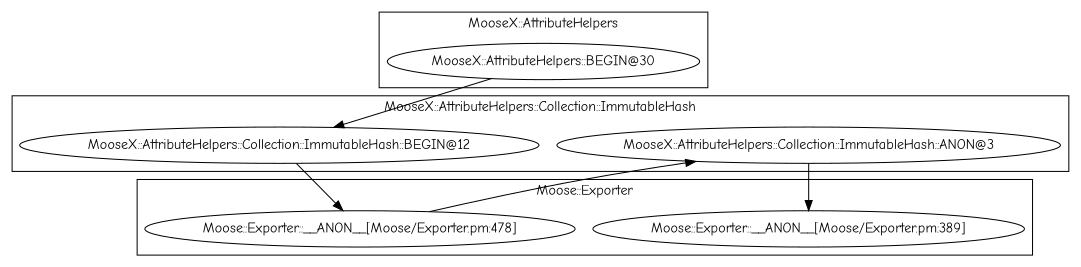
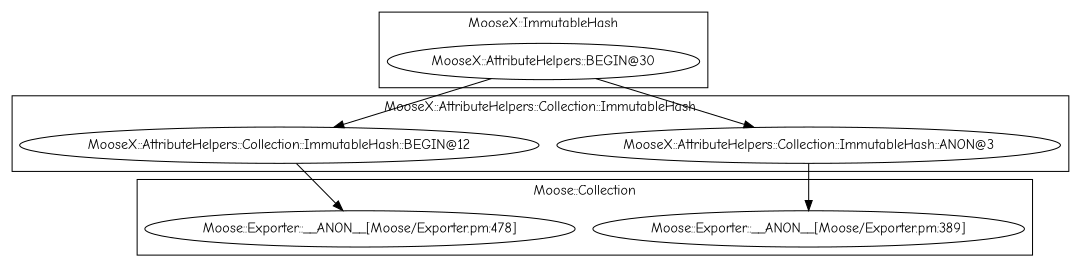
  digraph {
    fontname="Comic Neue"
    node [fontname="Comic Neue"]
    edge [fontname="Comic Neue"]
    "MooseX::AttributeHelpers::BEGIN@30"
    "Moose::Exporter::__ANON__[Moose/Exporter.pm:389]"
    "Moose::Exporter::__ANON__[Moose/Exporter.pm:478]"
    "MooseX::AttributeHelpers::Collection::ImmutableHash::BEGIN@12"
    n5 [label="MooseX::AttributeHelpers::Collection::ImmutableHash::ANON@3"]
    subgraph cluster_1 {
-     label="MooseX::AttributeHelpers"
+     label="MooseX::ImmutableHash"
      "MooseX::AttributeHelpers::BEGIN@30"
    }
    subgraph cluster_2 {
-     label="Moose::Exporter"
+     label="Moose::Collection"
      "Moose::Exporter::__ANON__[Moose/Exporter.pm:389]"
      "Moose::Exporter::__ANON__[Moose/Exporter.pm:478]"
    }
    subgraph cluster_3 {
      label="MooseX::AttributeHelpers::Collection::ImmutableHash"
      "MooseX::AttributeHelpers::Collection::ImmutableHash::BEGIN@12"
      n5
    }
    "MooseX::AttributeHelpers::BEGIN@30" -> "MooseX::AttributeHelpers::Collection::ImmutableHash::BEGIN@12"
-   "Moose::Exporter::__ANON__[Moose/Exporter.pm:478]" -> n5
+   "MooseX::AttributeHelpers::BEGIN@30" -> n5
    "MooseX::AttributeHelpers::Collection::ImmutableHash::BEGIN@12" -> "Moose::Exporter::__ANON__[Moose/Exporter.pm:478]"
    n5 -> "Moose::Exporter::__ANON__[Moose/Exporter.pm:389]"
  }
